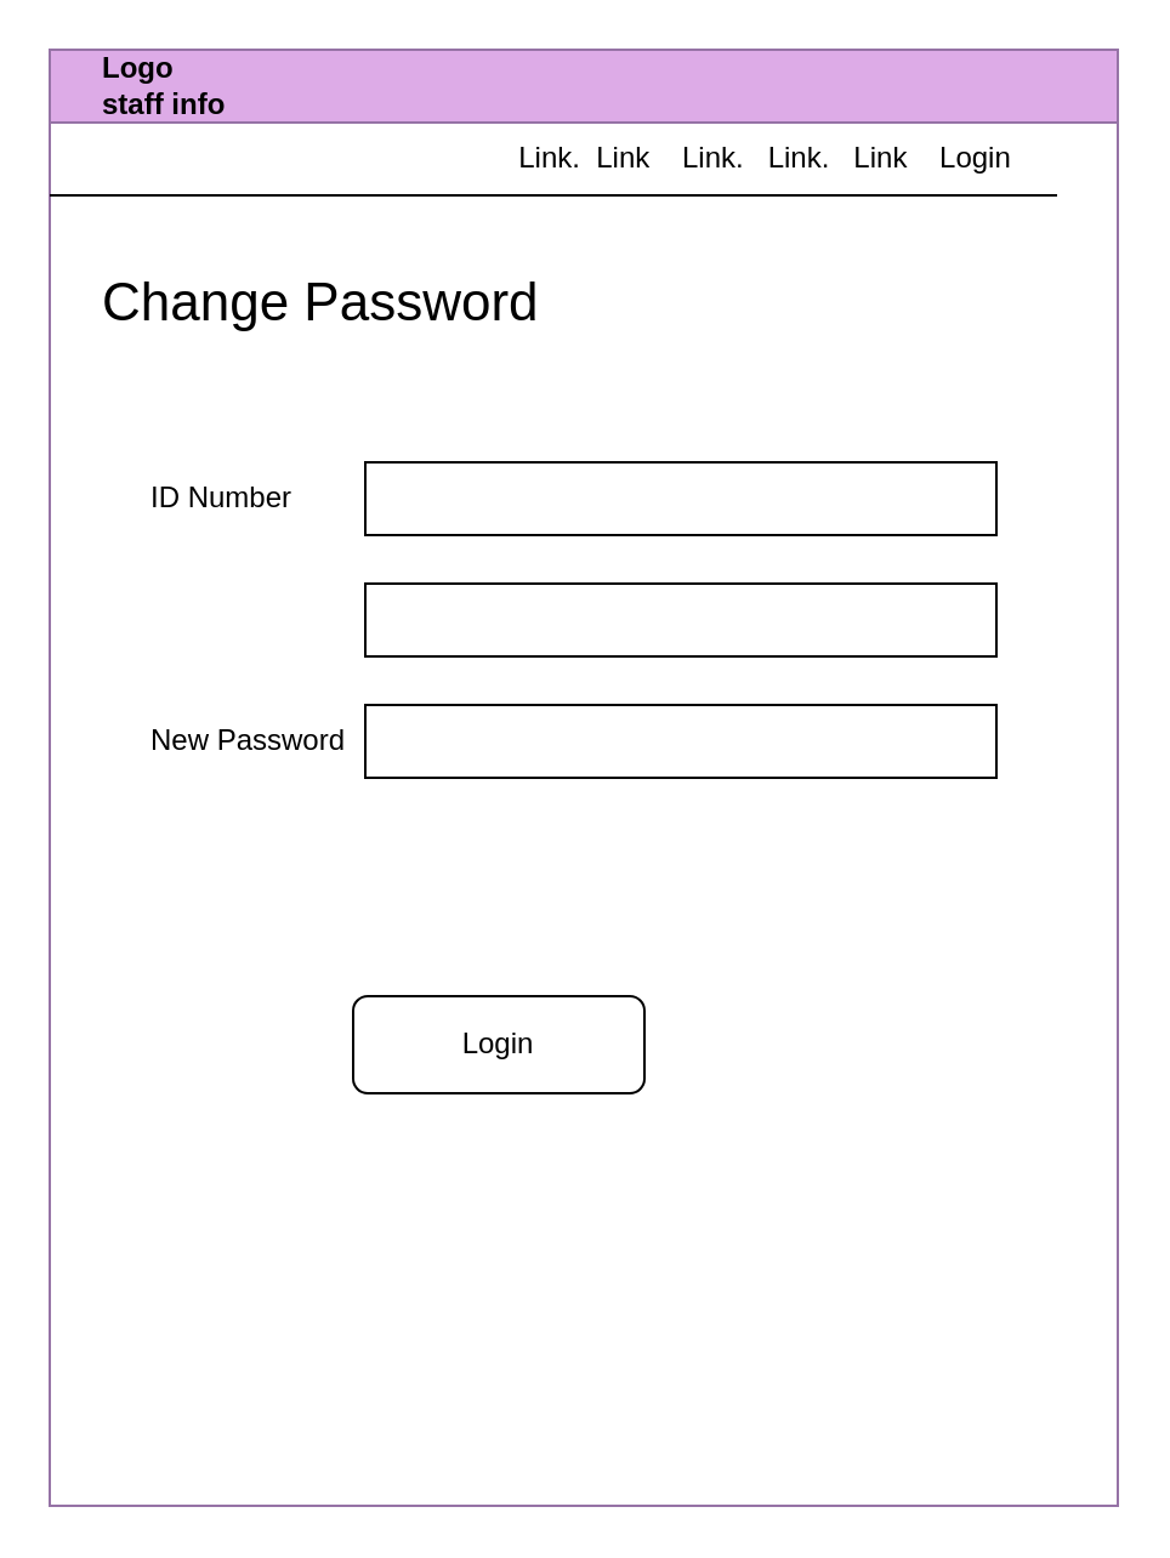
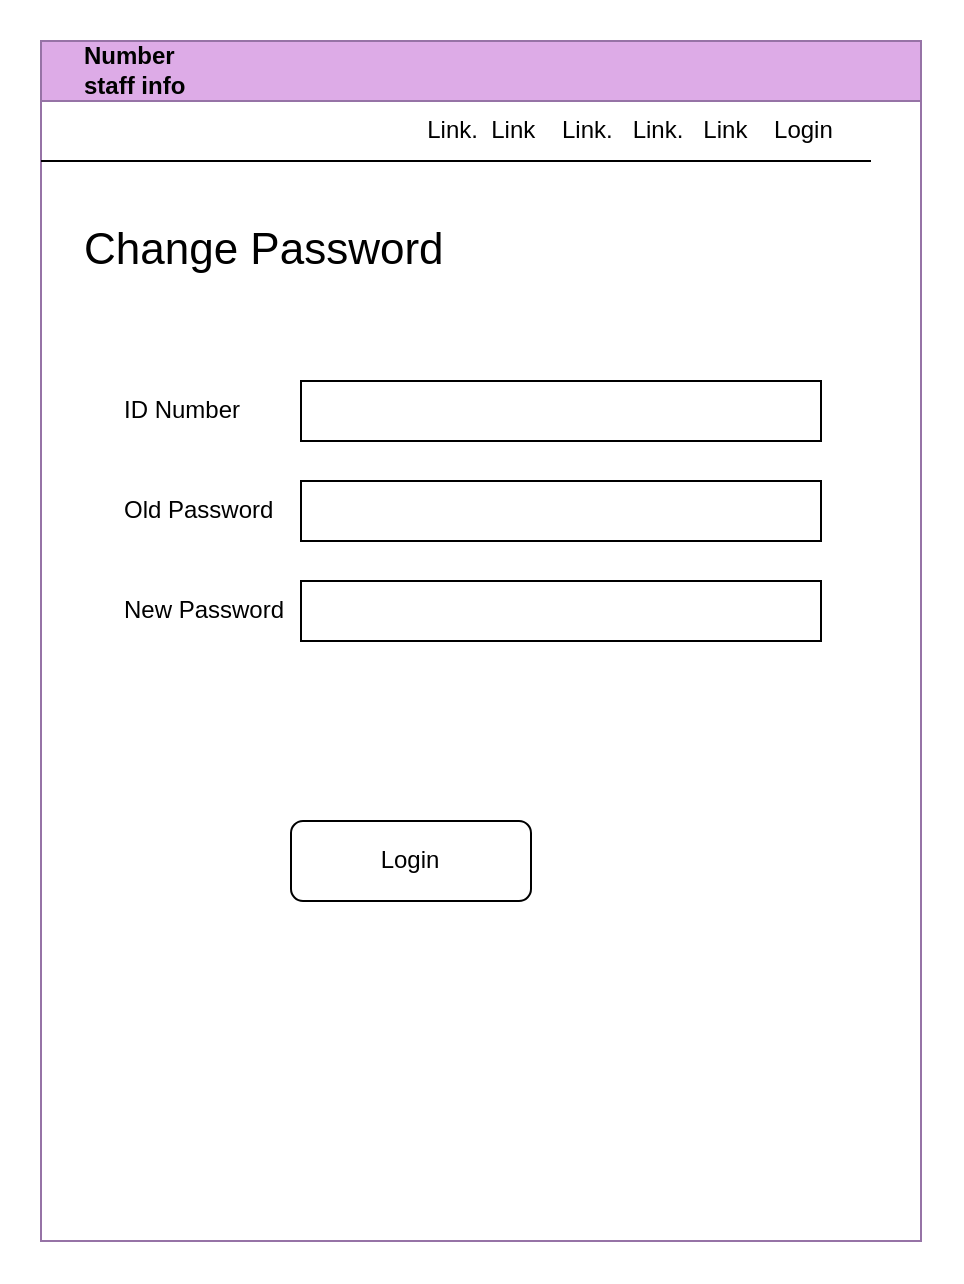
  <mxCell id="0" />
  <mxCell id="1" parent="0" />
- <mxCell id="2" value="&amp;nbsp; &amp;nbsp; &amp;nbsp; Logo&lt;div&gt;&amp;nbsp; &amp;nbsp; &amp;nbsp; staff info&lt;/div&gt;" style="swimlane;whiteSpace=wrap;html=1;align=left;startSize=30;fillColor=#DDABE7;strokeColor=#9673a6;" vertex="1" parent="1"><mxGeometry x="20" y="20" width="440" height="600" as="geometry" /></mxCell>
+ <mxCell id="2" value="&amp;nbsp; &amp;nbsp; &amp;nbsp; Number&lt;div&gt;&amp;nbsp; &amp;nbsp; &amp;nbsp; staff info&lt;/div&gt;" style="swimlane;whiteSpace=wrap;html=1;align=left;startSize=30;fillColor=#DDABE7;strokeColor=#9673a6;" vertex="1" parent="1"><mxGeometry x="20" y="20" width="440" height="600" as="geometry" /></mxCell>
  <mxCell id="3" value="Link.&amp;nbsp; Link&amp;nbsp; &amp;nbsp; Link.&amp;nbsp; &amp;nbsp;Link.&amp;nbsp; &amp;nbsp;Link&amp;nbsp; &amp;nbsp; Login" style="text;html=1;align=center;verticalAlign=middle;whiteSpace=wrap;rounded=0;" vertex="1" parent="2"><mxGeometry x="175" y="30" width="240" height="30" as="geometry" /></mxCell>
  <mxCell id="4" value="&lt;font style=&quot;font-size: 22px;&quot;&gt;Change Password&lt;/font&gt;" style="text;html=1;align=left;verticalAlign=middle;whiteSpace=wrap;rounded=0;" vertex="1" parent="2"><mxGeometry x="20" y="90" width="240" height="30" as="geometry" /></mxCell>
  <mxCell id="5" value="ID Number" style="text;html=1;align=left;verticalAlign=middle;whiteSpace=wrap;rounded=0;" vertex="1" parent="2"><mxGeometry x="40" y="170" width="60" height="30" as="geometry" /></mxCell>
+ <mxCell id="6" value="Old Password" style="text;html=1;align=left;verticalAlign=middle;whiteSpace=wrap;rounded=0;" vertex="1" parent="2"><mxGeometry x="40" y="220" width="80" height="30" as="geometry" /></mxCell>
  <mxCell id="7" value="" style="rounded=0;whiteSpace=wrap;html=1;" vertex="1" parent="2"><mxGeometry x="130" y="170" width="260" height="30" as="geometry" /></mxCell>
  <mxCell id="8" value="" style="rounded=0;whiteSpace=wrap;html=1;" vertex="1" parent="2"><mxGeometry x="130" y="220" width="260" height="30" as="geometry" /></mxCell>
  <mxCell id="9" value="Login" style="rounded=1;whiteSpace=wrap;html=1;" vertex="1" parent="2"><mxGeometry x="125" y="390" width="120" height="40" as="geometry" /></mxCell>
  <mxCell id="10" value="New Password" style="text;html=1;align=left;verticalAlign=middle;whiteSpace=wrap;rounded=0;" vertex="1" parent="2"><mxGeometry x="40" y="270" width="90" height="30" as="geometry" /></mxCell>
  <mxCell id="11" value="" style="rounded=0;whiteSpace=wrap;html=1;" vertex="1" parent="2"><mxGeometry x="130" y="270" width="260" height="30" as="geometry" /></mxCell>
  <mxCell id="12" value="" style="endArrow=none;html=1;rounded=0;entryX=1;entryY=1;entryDx=0;entryDy=0;" edge="1" parent="1" target="3"><mxGeometry width="50" height="50" relative="1" as="geometry"><mxPoint x="20" y="80" as="sourcePoint" /><mxPoint x="270" y="240" as="targetPoint" /></mxGeometry></mxCell>
